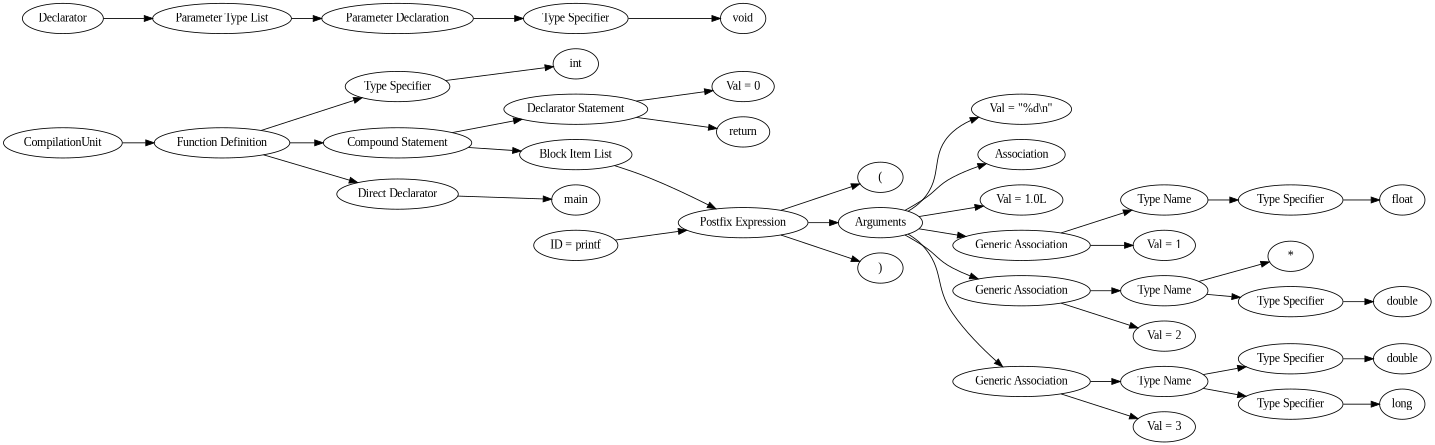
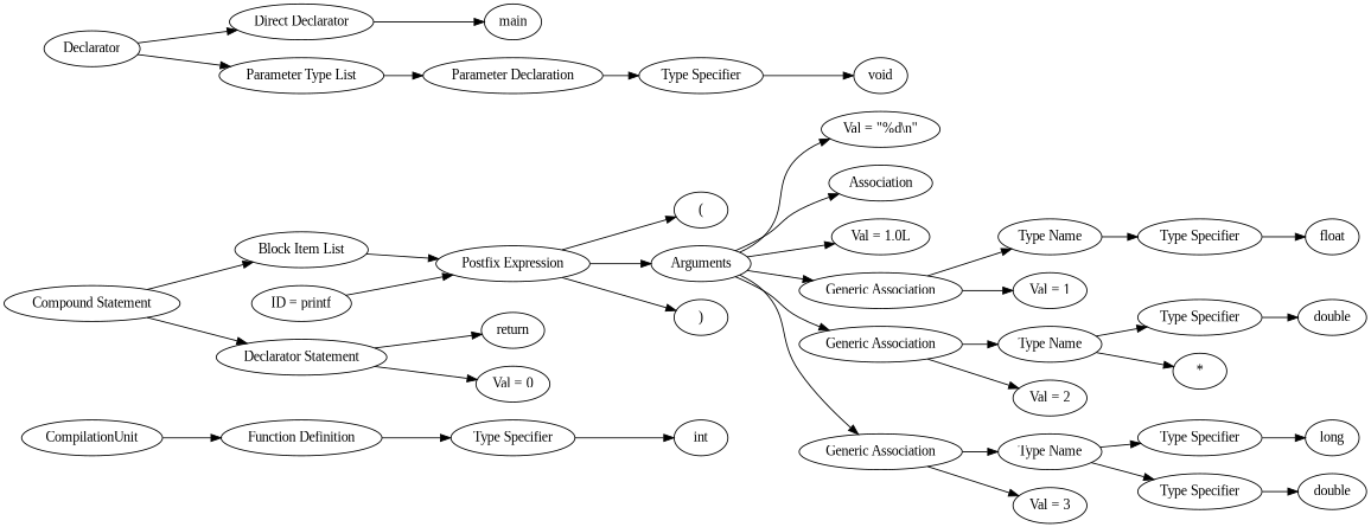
  digraph {
    fontname="Liberation Serif"
    rankdir=LR
    node [fontname="Liberation Serif"]
    edge [fontname="Liberation Serif"]
    n1 [label=CompilationUnit]
    n2 [label="Function Definition"]
    n3 [label="Type Specifier"]
    n4 [label="Compound Statement"]
    n5 [label=int]
    n6 [label=Declarator]
    n7 [label="Direct Declarator"]
    n8 [label="Parameter Type List"]
    n9 [label="Block Item List"]
    n10 [label="Declarator Statement"]
    n11 [label=main]
    n12 [label="Parameter Declaration"]
    n13 [label="Type Specifier"]
    n14 [label=void]
    n15 [label="Postfix Expression"]
    n16 [label=return]
    n17 [label="Val = 0"]
    n18 [label="("]
    n19 [label=Arguments]
    n20 [label=")"]
    n21 [label="ID = printf"]
    n22 [label="Val = \"%d\\n\""]
    n23 [label=Association]
    n24 [label="Val = 1.0L"]
    n25 [label="Generic Association"]
    n26 [label="Generic Association"]
    n27 [label="Generic Association"]
    n28 [label="Type Name"]
    n29 [label="Val = 1"]
    n30 [label="Type Name"]
    n31 [label="Val = 2"]
    n32 [label="Type Name"]
    n33 [label="Val = 3"]
    n34 [label="Type Specifier"]
    n35 [label=float]
    n36 [label="Type Specifier"]
    n37 [label="*"]
    n38 [label=double]
    n39 [label="Type Specifier"]
    n40 [label="Type Specifier"]
    n41 [label=long]
    n42 [label=double]
    n1 -> n2
    n2 -> n3
-   n2 -> n4
    n3 -> n5
    n4 -> n9
    n4 -> n10
-   n2 -> n7
+   n6 -> n7
    n6 -> n8
    n7 -> n11
    n8 -> n12
    n9 -> n15
    n10 -> n16
    n10 -> n17
    n12 -> n13
    n13 -> n14
    n15 -> n18
    n15 -> n19
    n15 -> n20
    n19 -> n22
    n19 -> n23
    n19 -> n24
    n19 -> n25
    n19 -> n26
    n19 -> n27
    n21 -> n15
    n25 -> n28
    n25 -> n29
    n26 -> n30
    n26 -> n31
    n27 -> n32
    n27 -> n33
    n28 -> n34
    n30 -> n36
    n30 -> n37
    n32 -> n39
    n32 -> n40
    n34 -> n35
    n36 -> n38
    n39 -> n41
    n40 -> n42
  }
